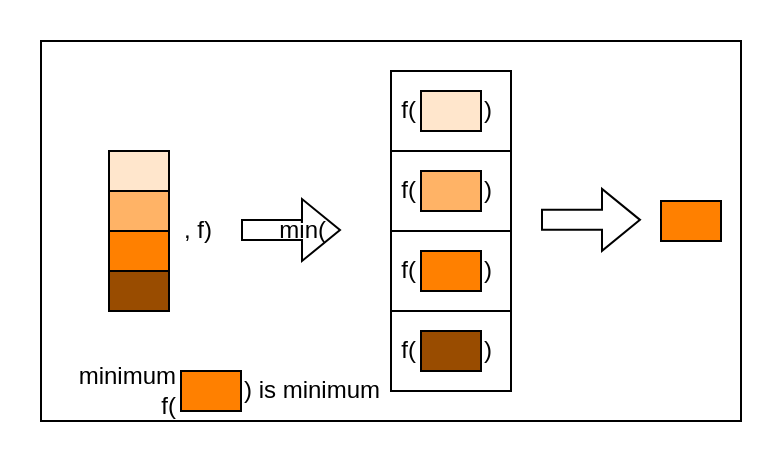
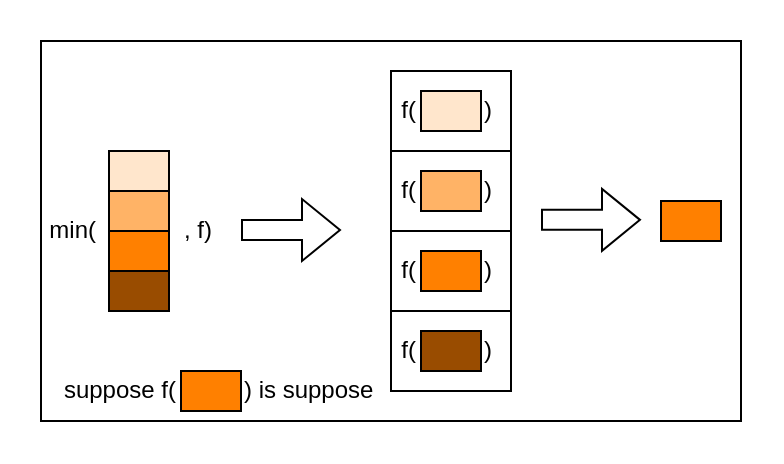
  <mxCell id="0" />
  <mxCell id="1" parent="0" />
  <mxCell id="2" value="" style="rounded=0;whiteSpace=wrap;html=1;" parent="1" vertex="1"><mxGeometry x="20" y="20" width="350" height="190" as="geometry" /></mxCell>
- <mxCell id="3" value="min(" style="text;html=1;strokeColor=none;fillColor=none;align=right;verticalAlign=middle;whiteSpace=wrap;rounded=0;" parent="1" vertex="1"><mxGeometry x="135" y="100" width="30" height="30" as="geometry" /></mxCell>
+ <mxCell id="3" value="min(" style="text;html=1;strokeColor=none;fillColor=none;align=right;verticalAlign=middle;whiteSpace=wrap;rounded=0;" parent="1" vertex="1"><mxGeometry x="20" y="100" width="30" height="30" as="geometry" /></mxCell>
  <mxCell id="4" value="" style="rounded=0;whiteSpace=wrap;html=1;fillColor=#FFE6CC;" parent="1" vertex="1"><mxGeometry x="54" y="75" width="30" height="20" as="geometry" /></mxCell>
  <mxCell id="5" value="" style="rounded=0;whiteSpace=wrap;html=1;fillColor=#FFB366;" parent="1" vertex="1"><mxGeometry x="54" y="95" width="30" height="20" as="geometry" /></mxCell>
  <mxCell id="6" value="" style="rounded=0;whiteSpace=wrap;html=1;fillColor=#FF8000;" parent="1" vertex="1"><mxGeometry x="54" y="115" width="30" height="20" as="geometry" /></mxCell>
  <mxCell id="7" value="" style="rounded=0;whiteSpace=wrap;html=1;fillColor=#994C00;" parent="1" vertex="1"><mxGeometry x="54" y="135" width="30" height="20" as="geometry" /></mxCell>
  <mxCell id="8" value=", f)" style="text;html=1;strokeColor=none;fillColor=none;align=left;verticalAlign=middle;whiteSpace=wrap;rounded=0;" parent="1" vertex="1"><mxGeometry x="90" y="100" width="20" height="30" as="geometry" /></mxCell>
  <mxCell id="9" value="" style="rounded=0;whiteSpace=wrap;html=1;" parent="1" vertex="1"><mxGeometry x="195" y="35" width="60" height="40" as="geometry" /></mxCell>
  <mxCell id="10" value="" style="rounded=0;whiteSpace=wrap;html=1;fillColor=#FFE6CC;" parent="1" vertex="1"><mxGeometry x="210" y="45" width="30" height="20" as="geometry" /></mxCell>
  <mxCell id="11" value="" style="shape=flexArrow;endArrow=classic;html=1;rounded=0;exitX=0;exitY=0.5;exitDx=0;exitDy=0;" parent="1" edge="1"><mxGeometry width="50" height="50" relative="1" as="geometry"><mxPoint x="120" y="114.5" as="sourcePoint" /><mxPoint x="170" y="114.5" as="targetPoint" /></mxGeometry></mxCell>
  <mxCell id="12" value="f(" style="text;html=1;strokeColor=none;fillColor=none;align=right;verticalAlign=middle;whiteSpace=wrap;rounded=0;" parent="1" vertex="1"><mxGeometry x="200" y="40" width="10" height="30" as="geometry" /></mxCell>
  <mxCell id="13" value=")" style="text;html=1;strokeColor=none;fillColor=none;align=left;verticalAlign=middle;whiteSpace=wrap;rounded=0;" parent="1" vertex="1"><mxGeometry x="230" y="70" width="60" height="30" as="geometry" /></mxCell>
  <mxCell id="14" value="" style="rounded=0;whiteSpace=wrap;html=1;" parent="1" vertex="1"><mxGeometry x="195" y="75" width="60" height="40" as="geometry" /></mxCell>
  <mxCell id="15" value="" style="rounded=0;whiteSpace=wrap;html=1;fillColor=#FFB366;" parent="1" vertex="1"><mxGeometry x="210" y="85" width="30" height="20" as="geometry" /></mxCell>
  <mxCell id="16" value=")" style="text;html=1;strokeColor=none;fillColor=none;align=left;verticalAlign=middle;whiteSpace=wrap;rounded=0;" parent="1" vertex="1"><mxGeometry x="240" y="40" width="10" height="30" as="geometry" /></mxCell>
  <mxCell id="17" value="" style="rounded=0;whiteSpace=wrap;html=1;" parent="1" vertex="1"><mxGeometry x="195" y="115" width="60" height="40" as="geometry" /></mxCell>
  <mxCell id="18" value="" style="rounded=0;whiteSpace=wrap;html=1;fillColor=#FF8000;" parent="1" vertex="1"><mxGeometry x="210" y="125" width="30" height="20" as="geometry" /></mxCell>
  <mxCell id="19" value=")" style="text;html=1;strokeColor=none;fillColor=none;align=left;verticalAlign=middle;whiteSpace=wrap;rounded=0;" parent="1" vertex="1"><mxGeometry x="240" y="120" width="10" height="30" as="geometry" /></mxCell>
  <mxCell id="20" value="" style="rounded=0;whiteSpace=wrap;html=1;" parent="1" vertex="1"><mxGeometry x="195" y="155" width="60" height="40" as="geometry" /></mxCell>
  <mxCell id="21" value="" style="rounded=0;whiteSpace=wrap;html=1;fillColor=#994C00;" parent="1" vertex="1"><mxGeometry x="210" y="165" width="30" height="20" as="geometry" /></mxCell>
  <mxCell id="22" value=")" style="text;html=1;strokeColor=none;fillColor=none;align=left;verticalAlign=middle;whiteSpace=wrap;rounded=0;" parent="1" vertex="1"><mxGeometry x="240" y="160" width="10" height="30" as="geometry" /></mxCell>
  <mxCell id="23" value=")" style="text;html=1;strokeColor=none;fillColor=none;align=left;verticalAlign=middle;whiteSpace=wrap;rounded=0;" parent="1" vertex="1"><mxGeometry x="240" y="80" width="10" height="30" as="geometry" /></mxCell>
  <mxCell id="24" value="f(" style="text;html=1;strokeColor=none;fillColor=none;align=right;verticalAlign=middle;whiteSpace=wrap;rounded=0;" parent="1" vertex="1"><mxGeometry x="200" y="80" width="10" height="30" as="geometry" /></mxCell>
  <mxCell id="25" value="f(" style="text;html=1;strokeColor=none;fillColor=none;align=right;verticalAlign=middle;whiteSpace=wrap;rounded=0;" parent="1" vertex="1"><mxGeometry x="200" y="120" width="10" height="30" as="geometry" /></mxCell>
  <mxCell id="26" value="f(" style="text;html=1;strokeColor=none;fillColor=none;align=right;verticalAlign=middle;whiteSpace=wrap;rounded=0;" parent="1" vertex="1"><mxGeometry x="200" y="160" width="10" height="30" as="geometry" /></mxCell>
  <mxCell id="27" value="" style="shape=flexArrow;endArrow=classic;html=1;rounded=0;exitX=0;exitY=0.5;exitDx=0;exitDy=0;" edge="1" parent="1"><mxGeometry width="50" height="50" relative="1" as="geometry"><mxPoint x="270" y="109.43" as="sourcePoint" /><mxPoint x="320" y="109.43" as="targetPoint" /></mxGeometry></mxCell>
  <mxCell id="28" value="" style="rounded=0;whiteSpace=wrap;html=1;fillColor=#FF8000;" vertex="1" parent="1"><mxGeometry x="330" y="100" width="30" height="20" as="geometry" /></mxCell>
  <mxCell id="29" value="" style="rounded=0;whiteSpace=wrap;html=1;fillColor=#FF8000;" vertex="1" parent="1"><mxGeometry x="90" y="185" width="30" height="20" as="geometry" /></mxCell>
- <mxCell id="30" value=") is minimum" style="text;html=1;strokeColor=none;fillColor=none;align=left;verticalAlign=middle;whiteSpace=wrap;rounded=0;" vertex="1" parent="1"><mxGeometry x="120" y="180" width="70" height="30" as="geometry" /></mxCell>
- <mxCell id="31" value="minimum f(" style="text;html=1;strokeColor=none;fillColor=none;align=right;verticalAlign=middle;whiteSpace=wrap;rounded=0;" vertex="1" parent="1"><mxGeometry x="30" y="180" width="60" height="30" as="geometry" /></mxCell>
+ <mxCell id="30" value=") is suppose" style="text;html=1;strokeColor=none;fillColor=none;align=left;verticalAlign=middle;whiteSpace=wrap;rounded=0;" vertex="1" parent="1"><mxGeometry x="120" y="180" width="70" height="30" as="geometry" /></mxCell>
+ <mxCell id="31" value="suppose f(" style="text;html=1;strokeColor=none;fillColor=none;align=right;verticalAlign=middle;whiteSpace=wrap;rounded=0;" vertex="1" parent="1"><mxGeometry x="30" y="180" width="60" height="30" as="geometry" /></mxCell>
